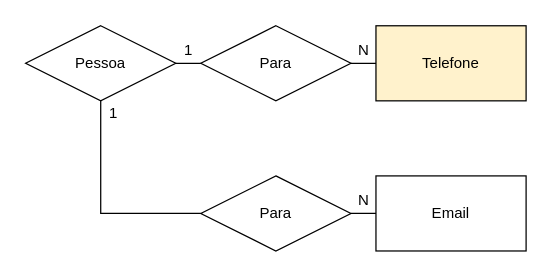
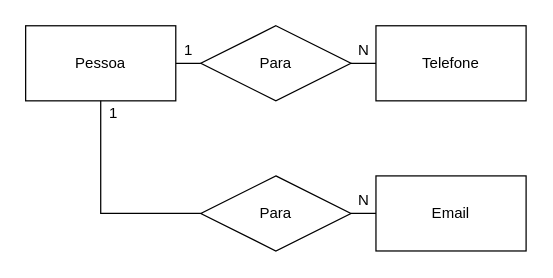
  <mxCell id="0" />
  <mxCell id="1" parent="0" />
  <mxCell id="2" value="" style="edgeStyle=orthogonalEdgeStyle;rounded=0;orthogonalLoop=1;jettySize=auto;html=1;endArrow=none;endFill=0;" edge="1" parent="1" source="3" target="10"><mxGeometry relative="1" as="geometry" /></mxCell>
- <mxCell id="3" value="Pessoa" style="rhombus;whiteSpace=wrap;html=1;" vertex="1" parent="1"><mxGeometry x="20" y="20" width="120" height="60" as="geometry" /></mxCell>
- <mxCell id="4" value="Telefone" style="rounded=0;whiteSpace=wrap;html=1;fillColor=#fff2cc;" vertex="1" parent="1"><mxGeometry x="300" y="20" width="120" height="60" as="geometry" /></mxCell>
+ <mxCell id="3" value="Pessoa" style="rounded=0;whiteSpace=wrap;html=1;" vertex="1" parent="1"><mxGeometry x="20" y="20" width="120" height="60" as="geometry" /></mxCell>
+ <mxCell id="4" value="Telefone" style="rounded=0;whiteSpace=wrap;html=1;" vertex="1" parent="1"><mxGeometry x="300" y="20" width="120" height="60" as="geometry" /></mxCell>
  <mxCell id="5" value="Email" style="rounded=0;whiteSpace=wrap;html=1;" vertex="1" parent="1"><mxGeometry x="300" y="140" width="120" height="60" as="geometry" /></mxCell>
  <mxCell id="6" style="edgeStyle=orthogonalEdgeStyle;rounded=0;orthogonalLoop=1;jettySize=auto;html=1;entryX=0.5;entryY=1;entryDx=0;entryDy=0;endArrow=none;endFill=0;" edge="1" parent="1" source="8" target="3"><mxGeometry relative="1" as="geometry" /></mxCell>
  <mxCell id="7" value="" style="edgeStyle=orthogonalEdgeStyle;rounded=0;orthogonalLoop=1;jettySize=auto;html=1;endArrow=none;endFill=0;" edge="1" parent="1" source="8" target="5"><mxGeometry relative="1" as="geometry" /></mxCell>
  <mxCell id="8" value="Para" style="shape=rhombus;perimeter=rhombusPerimeter;whiteSpace=wrap;html=1;align=center;" vertex="1" parent="1"><mxGeometry x="160" y="140" width="120" height="60" as="geometry" /></mxCell>
  <mxCell id="9" value="" style="edgeStyle=orthogonalEdgeStyle;rounded=0;orthogonalLoop=1;jettySize=auto;html=1;endArrow=none;endFill=0;" edge="1" parent="1" source="10" target="4"><mxGeometry relative="1" as="geometry" /></mxCell>
  <mxCell id="10" value="Para" style="shape=rhombus;perimeter=rhombusPerimeter;whiteSpace=wrap;html=1;align=center;" vertex="1" parent="1"><mxGeometry x="160" y="20" width="120" height="60" as="geometry" /></mxCell>
  <mxCell id="11" value="1" style="text;html=1;align=center;verticalAlign=middle;resizable=0;points=[];autosize=1;strokeColor=none;" vertex="1" parent="1"><mxGeometry x="140" y="30" width="20" height="20" as="geometry" /></mxCell>
  <mxCell id="12" value="1" style="text;html=1;align=center;verticalAlign=middle;resizable=0;points=[];autosize=1;strokeColor=none;" vertex="1" parent="1"><mxGeometry x="80" y="80" width="20" height="20" as="geometry" /></mxCell>
  <mxCell id="13" value="N" style="text;html=1;align=center;verticalAlign=middle;resizable=0;points=[];autosize=1;strokeColor=none;" vertex="1" parent="1"><mxGeometry x="280" y="150" width="20" height="20" as="geometry" /></mxCell>
  <mxCell id="14" value="N" style="text;html=1;align=center;verticalAlign=middle;resizable=0;points=[];autosize=1;strokeColor=none;" vertex="1" parent="1"><mxGeometry x="280" y="30" width="20" height="20" as="geometry" /></mxCell>
